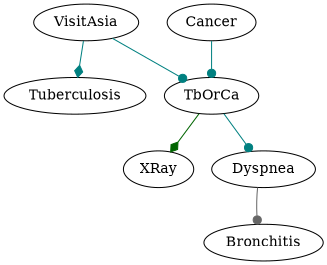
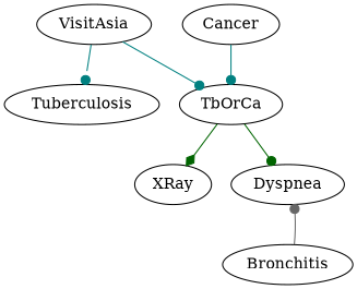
  digraph {
    edge [arrowhead=dot color=teal]
    VisitAsia
    Tuberculosis
    TbOrCa
    XRay
    Dyspnea
    Cancer
    Bronchitis
-   VisitAsia -> Tuberculosis [arrowhead=diamond]
+   VisitAsia -> Tuberculosis
    VisitAsia -> TbOrCa
    TbOrCa -> XRay [arrowhead=diamond color=darkgreen]
-   TbOrCa -> Dyspnea
+   TbOrCa -> Dyspnea [color=darkgreen]
    Cancer -> TbOrCa
-   Dyspnea -> Bronchitis [color=gray40]
+   Bronchitis -> Dyspnea [color=gray40]
  }
